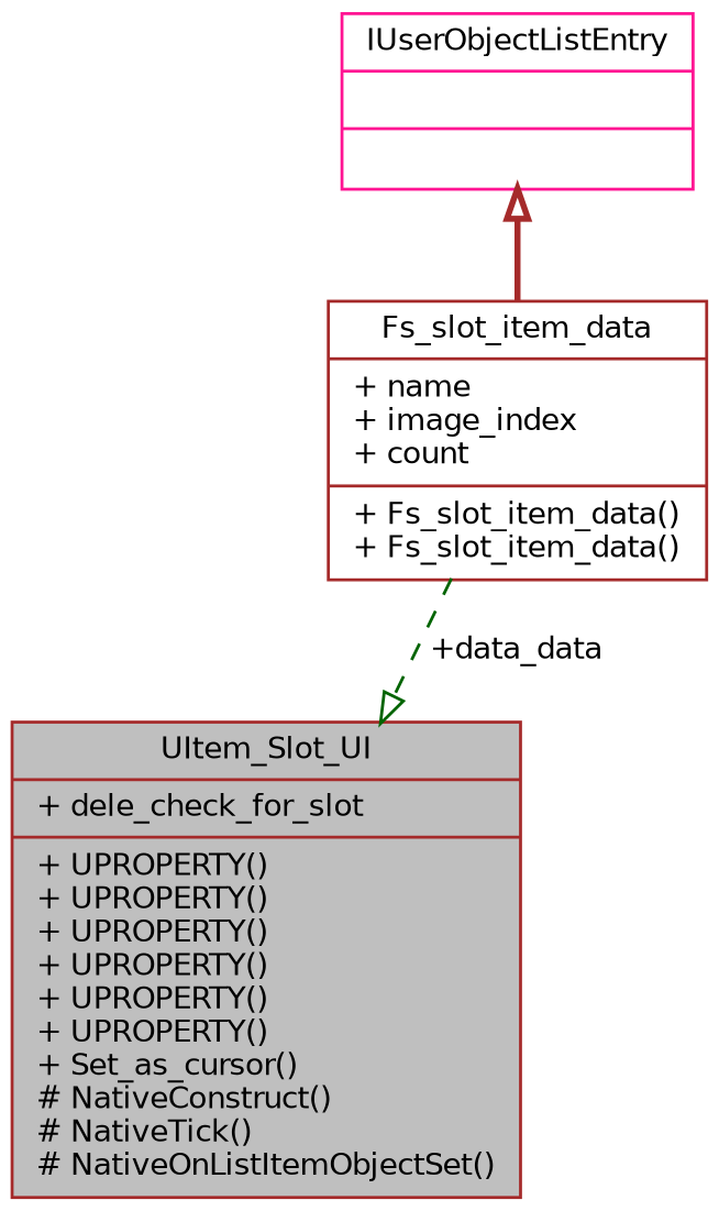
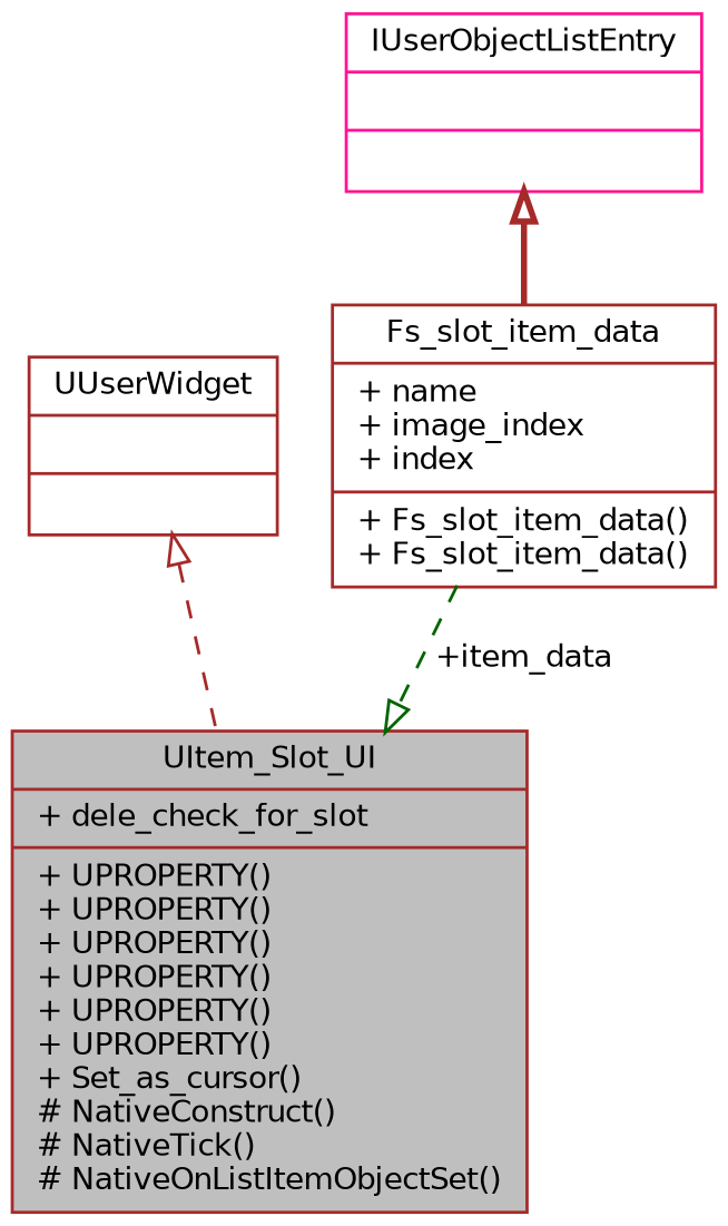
  digraph {
    node [color=brown fillcolor=white fontname=Helvetica fontsize=10 shape=record style=filled]
    edge [arrowtail=onormal color=brown dir=back fontname=Helvetica fontsize=10 labelfontname=Helvetica labelfontsize=10 style=dashed]
    n1 [fillcolor=grey75 fontcolor=black height=0.2 label="{UItem_Slot_UI\n|+ dele_check_for_slot\l|+ UPROPERTY()\l+ UPROPERTY()\l+ UPROPERTY()\l+ UPROPERTY()\l+ UPROPERTY()\l+ UPROPERTY()\l+ Set_as_cursor()\l# NativeConstruct()\l# NativeTick()\l# NativeOnListItemObjectSet()\l}" width=0.4]
+   n2 [height=0.2 label="{UUserWidget\n||}" width=0.4]
    n3 [color=deeppink height=0.2 label="{IUserObjectListEntry\n||}" width=0.4]
-   n4 [height=0.2 label="{Fs_slot_item_data\n|+ name\l+ image_index\l+ count\l|+ Fs_slot_item_data()\l+ Fs_slot_item_data()\l}" width=0.4]
+   n4 [height=0.2 label="{Fs_slot_item_data\n|+ name\l+ image_index\l+ index\l|+ Fs_slot_item_data()\l+ Fs_slot_item_data()\l}" width=0.4]
+   n2 -> n1
    n3 -> n4 [style=bold]
-   n4 -> n1 [arrowhead=onormal color=darkgreen label=" +data_data" arrowtail="" dir=""]
+   n4 -> n1 [arrowhead=onormal color=darkgreen label=" +item_data" arrowtail="" dir=""]
  }
